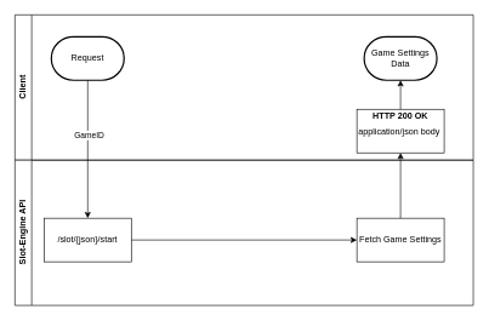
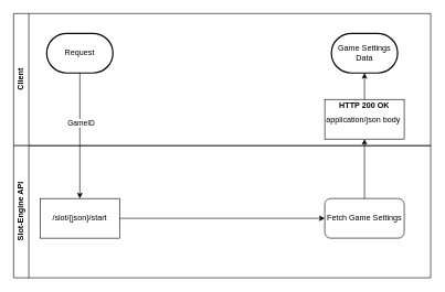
  <mxCell id="0" />
  <mxCell id="1" parent="0" />
  <mxCell id="2" value="Client" style="swimlane;horizontal=0;whiteSpace=wrap;html=1;" vertex="1" parent="1"><mxGeometry x="20" y="20" width="630" height="200" as="geometry" /></mxCell>
  <mxCell id="3" value="Request" style="strokeWidth=2;html=1;shape=mxgraph.flowchart.terminator;whiteSpace=wrap;" vertex="1" parent="2"><mxGeometry x="50" y="30" width="100" height="60" as="geometry" /></mxCell>
  <mxCell id="4" value="Game Settings Data" style="strokeWidth=2;html=1;shape=mxgraph.flowchart.terminator;whiteSpace=wrap;" vertex="1" parent="2"><mxGeometry x="480" y="30" width="100" height="60" as="geometry" /></mxCell>
  <mxCell id="5" value="&lt;p style=&quot;margin: 0px; padding: 0px; border: 0px none; line-height: 0px; overflow-wrap: break-word; font-family: Arial;&quot;&gt;&lt;b&gt;HTTP 200 OK&lt;/b&gt;&lt;/p&gt;&lt;p style=&quot;margin: 0px; padding: 0px; border: 0px none; line-height: 0px; overflow-wrap: break-word; font-family: Arial;&quot;&gt;&lt;span style=&quot;line-height: 14px;&quot;&gt;&lt;br&gt;&lt;/span&gt;&lt;/p&gt;&lt;p style=&quot;margin: 0px; padding: 0px; border: 0px none; line-height: 0px; overflow-wrap: break-word; font-family: Arial;&quot;&gt;&lt;span style=&quot;line-height: 14px;&quot;&gt;application/json body&amp;nbsp;&lt;/span&gt;&lt;/p&gt;&lt;p style=&quot;margin: 0px; padding: 0px; border: 0px none; line-height: 0px; overflow-wrap: break-word; font-family: Arial;&quot;&gt;&lt;span style=&quot;line-height: 14px;&quot;&gt;&amp;nbsp;&lt;/span&gt;&lt;/p&gt;" style="rounded=0;whiteSpace=wrap;html=1;" vertex="1" parent="2"><mxGeometry x="470" y="130" width="120" height="60" as="geometry" /></mxCell>
  <mxCell id="6" value="" style="endArrow=classic;html=1;rounded=0;entryX=0.5;entryY=1;entryDx=0;entryDy=0;entryPerimeter=0;exitX=0.5;exitY=0;exitDx=0;exitDy=0;" edge="1" parent="2" source="5" target="4"><mxGeometry width="50" height="50" relative="1" as="geometry"><mxPoint x="350" y="340" as="sourcePoint" /><mxPoint x="400" y="290" as="targetPoint" /></mxGeometry></mxCell>
  <mxCell id="7" value="Slot-Engine API" style="swimlane;horizontal=0;whiteSpace=wrap;html=1;" vertex="1" parent="1"><mxGeometry x="20" y="220" width="630" height="200" as="geometry" /></mxCell>
  <mxCell id="8" value="/slot/{json}/start" style="rounded=0;whiteSpace=wrap;html=1;" vertex="1" parent="7"><mxGeometry x="40" y="80" width="120" height="60" as="geometry" /></mxCell>
- <mxCell id="9" value="Fetch Game Settings" style="rounded=0;whiteSpace=wrap;html=1;" vertex="1" parent="7"><mxGeometry x="470" y="80" width="120" height="60" as="geometry" /></mxCell>
+ <mxCell id="9" value="Fetch Game Settings" style="whiteSpace=wrap;html=1;rounded=1;" vertex="1" parent="7"><mxGeometry x="470" y="80" width="120" height="60" as="geometry" /></mxCell>
  <mxCell id="10" value="" style="endArrow=classic;html=1;rounded=0;exitX=1;exitY=0.5;exitDx=0;exitDy=0;entryX=0;entryY=0.5;entryDx=0;entryDy=0;" edge="1" parent="7" source="8" target="9"><mxGeometry width="50" height="50" relative="1" as="geometry"><mxPoint x="350" y="140" as="sourcePoint" /><mxPoint x="400" y="90" as="targetPoint" /></mxGeometry></mxCell>
  <mxCell id="11" style="edgeStyle=orthogonalEdgeStyle;rounded=0;orthogonalLoop=1;jettySize=auto;html=1;exitX=0.5;exitY=1;exitDx=0;exitDy=0;exitPerimeter=0;entryX=0.5;entryY=0;entryDx=0;entryDy=0;" edge="1" parent="1" source="3" target="8"><mxGeometry relative="1" as="geometry" /></mxCell>
  <mxCell id="12" value="GameID" style="edgeLabel;html=1;align=center;verticalAlign=middle;resizable=0;points=[];" vertex="1" connectable="0" parent="11"><mxGeometry x="-0.21" y="1" relative="1" as="geometry"><mxPoint as="offset" /></mxGeometry></mxCell>
  <mxCell id="13" value="" style="endArrow=classic;html=1;rounded=0;entryX=0.5;entryY=1;entryDx=0;entryDy=0;exitX=0.5;exitY=0;exitDx=0;exitDy=0;" edge="1" parent="1" source="9" target="5"><mxGeometry width="50" height="50" relative="1" as="geometry"><mxPoint x="370" y="360" as="sourcePoint" /><mxPoint x="420" y="310" as="targetPoint" /></mxGeometry></mxCell>
